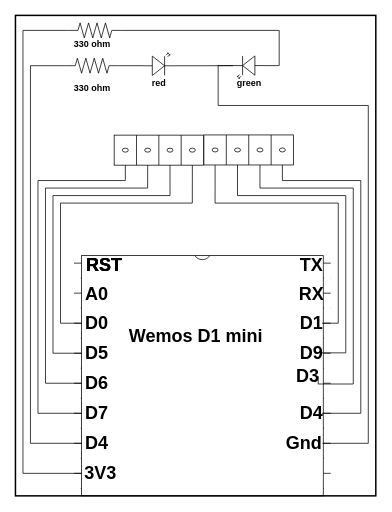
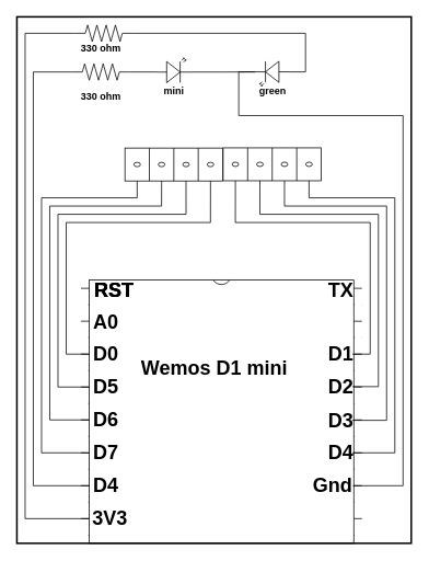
  <mxCell id="0" />
  <mxCell id="1" parent="0" />
  <mxCell id="2" value="IC" style="shadow=0;dashed=0;align=center;html=1;strokeWidth=1;shape=mxgraph.electrical.logic_gates.dual_inline_ic;labelNames=a,b,c,d,e,f,g,h,i,j,k,l,m,n,o,p,q,r,s,t;" parent="1" vertex="1"><mxGeometry x="98" y="340" width="342" height="320" as="geometry" /></mxCell>
  <mxCell id="3" value="" style="rounded=0;whiteSpace=wrap;html=1;strokeColor=none;" parent="1" vertex="1"><mxGeometry x="379.63" y="345" width="49" height="310" as="geometry" /></mxCell>
  <mxCell id="4" value="" style="rounded=0;whiteSpace=wrap;html=1;strokeColor=none;" parent="1" vertex="1"><mxGeometry x="109" y="345" width="49" height="310" as="geometry" /></mxCell>
  <mxCell id="5" value="" style="rounded=0;whiteSpace=wrap;html=1;strokeWidth=2;fillColor=none;" parent="1" vertex="1"><mxGeometry x="20" y="20" width="480" height="640" as="geometry" /></mxCell>
  <mxCell id="6" value="" style="pointerEvents=1;verticalLabelPosition=bottom;shadow=0;dashed=0;align=center;html=1;verticalAlign=top;shape=mxgraph.electrical.miscellaneous.terminal_board;rotation=90;" parent="1" vertex="1"><mxGeometry x="310.75" y="139.5" width="40" height="119.5" as="geometry" /></mxCell>
  <mxCell id="7" value="" style="pointerEvents=1;verticalLabelPosition=bottom;shadow=0;dashed=0;align=center;html=1;verticalAlign=top;shape=mxgraph.electrical.miscellaneous.terminal_board;rotation=90;" parent="1" vertex="1"><mxGeometry x="191" y="140" width="40" height="119" as="geometry" /></mxCell>
  <mxCell id="8" style="edgeStyle=orthogonalEdgeStyle;rounded=0;orthogonalLoop=1;jettySize=auto;html=1;exitX=1;exitY=0.57;exitDx=0;exitDy=0;exitPerimeter=0;entryX=1;entryY=0.57;entryDx=0;entryDy=0;entryPerimeter=0;endArrow=none;endFill=0;" parent="1" source="9" target="10" edge="1"><mxGeometry relative="1" as="geometry"><Array as="points"><mxPoint x="271" y="87" /><mxPoint x="271" y="87" /></Array></mxGeometry></mxCell>
  <mxCell id="9" value="" style="verticalLabelPosition=bottom;shadow=0;dashed=0;align=center;html=1;verticalAlign=top;shape=mxgraph.electrical.opto_electronics.led_2;pointerEvents=1;" parent="1" vertex="1"><mxGeometry x="190" y="70" width="41" height="30" as="geometry" /></mxCell>
  <mxCell id="10" value="" style="verticalLabelPosition=bottom;shadow=0;dashed=0;align=center;html=1;verticalAlign=top;shape=mxgraph.electrical.opto_electronics.led_2;pointerEvents=1;rotation=-180;" parent="1" vertex="1"><mxGeometry x="310.25" y="74" width="41" height="30" as="geometry" /></mxCell>
  <mxCell id="11" value="TX" style="text;strokeColor=none;fillColor=none;html=1;fontSize=24;fontStyle=1;verticalAlign=middle;align=center;" parent="1" vertex="1"><mxGeometry x="399" y="340" width="29.25" height="25" as="geometry" /></mxCell>
- <mxCell id="12" value="RX" style="text;strokeColor=none;fillColor=none;html=1;fontSize=24;fontStyle=1;verticalAlign=middle;align=center;" parent="1" vertex="1"><mxGeometry x="399" y="380" width="29.25" height="21.5" as="geometry" /></mxCell>
  <mxCell id="13" style="edgeStyle=orthogonalEdgeStyle;rounded=0;orthogonalLoop=1;jettySize=auto;html=1;exitX=1;exitY=0.5;exitDx=0;exitDy=0;entryX=1;entryY=0.875;entryDx=0;entryDy=0;entryPerimeter=0;endArrow=none;endFill=0;" edge="1" parent="1" source="14" target="6"><mxGeometry relative="1" as="geometry"><Array as="points"><mxPoint x="450" y="430" /><mxPoint x="450" y="270" /><mxPoint x="286" y="270" /></Array></mxGeometry></mxCell>
  <mxCell id="14" value="D1&lt;span style=&quot;color: rgba(0 , 0 , 0 , 0) ; font-family: monospace ; font-size: 0px ; font-weight: 400&quot;&gt;%3CmxGraphModel%3E%3Croot%3E%3CmxCell%20id%3D%220%22%2F%3E%3CmxCell%20id%3D%221%22%20parent%3D%220%22%2F%3E%3CmxCell%20id%3D%222%22%20value%3D%22TX%22%20style%3D%22text%3BstrokeColor%3Dnone%3BfillColor%3Dnone%3Bhtml%3D1%3BfontSize%3D24%3BfontStyle%3D1%3BverticalAlign%3Dmiddle%3Balign%3Dcenter%3B%22%20vertex%3D%221%22%20parent%3D%221%22%3E%3CmxGeometry%20x%3D%22120%22%20y%3D%22480%22%20width%3D%2229.25%22%20height%3D%2225%22%20as%3D%22geometry%22%2F%3E%3C%2FmxCell%3E%3C%2Froot%3E%3C%2FmxGraphModel%3E&lt;/span&gt;" style="text;strokeColor=none;fillColor=none;html=1;fontSize=24;fontStyle=1;verticalAlign=middle;align=center;" parent="1" vertex="1"><mxGeometry x="399" y="417.5" width="29.25" height="25" as="geometry" /></mxCell>
  <mxCell id="15" style="edgeStyle=orthogonalEdgeStyle;rounded=0;orthogonalLoop=1;jettySize=auto;html=1;exitX=1;exitY=0.5;exitDx=0;exitDy=0;entryX=1;entryY=0.625;entryDx=0;entryDy=0;entryPerimeter=0;endArrow=none;endFill=0;" edge="1" parent="1" source="16" target="6"><mxGeometry relative="1" as="geometry"><Array as="points"><mxPoint x="460" y="470" /><mxPoint x="460" y="260" /><mxPoint x="316" y="260" /></Array></mxGeometry></mxCell>
- <mxCell id="16" value="D9" style="text;strokeColor=none;fillColor=none;html=1;fontSize=24;fontStyle=1;verticalAlign=middle;align=center;" parent="1" vertex="1"><mxGeometry x="399" y="457" width="29.25" height="25" as="geometry" /></mxCell>
+ <mxCell id="16" value="D2" style="text;strokeColor=none;fillColor=none;html=1;fontSize=24;fontStyle=1;verticalAlign=middle;align=center;" parent="1" vertex="1"><mxGeometry x="399" y="457" width="29.25" height="25" as="geometry" /></mxCell>
  <mxCell id="17" style="edgeStyle=orthogonalEdgeStyle;rounded=0;orthogonalLoop=1;jettySize=auto;html=1;exitX=1;exitY=0.5;exitDx=0;exitDy=0;entryX=1;entryY=0.375;entryDx=0;entryDy=0;entryPerimeter=0;endArrow=none;endFill=0;" edge="1" parent="1" source="18" target="6"><mxGeometry relative="1" as="geometry"><Array as="points"><mxPoint x="470" y="511" /><mxPoint x="470" y="250" /><mxPoint x="346" y="250" /></Array></mxGeometry></mxCell>
- <mxCell id="18" value="D3" style="text;strokeColor=none;fillColor=none;html=1;fontSize=24;fontStyle=1;verticalAlign=middle;align=center;" parent="1" vertex="1"><mxGeometry x="394" y="488" width="29.25" height="25" as="geometry" /></mxCell>
+ <mxCell id="18" value="D3" style="text;strokeColor=none;fillColor=none;html=1;fontSize=24;fontStyle=1;verticalAlign=middle;align=center;" parent="1" vertex="1"><mxGeometry x="399" y="498" width="29.25" height="25" as="geometry" /></mxCell>
  <mxCell id="19" style="edgeStyle=orthogonalEdgeStyle;rounded=0;orthogonalLoop=1;jettySize=auto;html=1;exitX=1;exitY=0.5;exitDx=0;exitDy=0;entryX=1;entryY=0.125;entryDx=0;entryDy=0;entryPerimeter=0;endArrow=none;endFill=0;" edge="1" parent="1" source="20" target="6"><mxGeometry relative="1" as="geometry"><Array as="points"><mxPoint x="480" y="550" /><mxPoint x="480" y="240" /><mxPoint x="376" y="240" /></Array></mxGeometry></mxCell>
  <mxCell id="20" value="D4&lt;span style=&quot;color: rgba(0 , 0 , 0 , 0) ; font-family: monospace ; font-size: 0px ; font-weight: 400&quot;&gt;%3CmxGraphModel%3E%3Croot%3E%3CmxCell%20id%3D%220%22%2F%3E%3CmxCell%20id%3D%221%22%20parent%3D%220%22%2F%3E%3CmxCell%20id%3D%222%22%20value%3D%22TX%22%20style%3D%22text%3BstrokeColor%3Dnone%3BfillColor%3Dnone%3Bhtml%3D1%3BfontSize%3D24%3BfontStyle%3D1%3BverticalAlign%3Dmiddle%3Balign%3Dcenter%3B%22%20vertex%3D%221%22%20parent%3D%221%22%3E%3CmxGeometry%20x%3D%22120%22%20y%3D%22480%22%20width%3D%2229.25%22%20height%3D%2225%22%20as%3D%22geometry%22%2F%3E%3C%2FmxCell%3E%3C%2Froot%3E%3C%2FmxGraphModel%3E&lt;/span&gt;" style="text;strokeColor=none;fillColor=none;html=1;fontSize=24;fontStyle=1;verticalAlign=middle;align=center;" parent="1" vertex="1"><mxGeometry x="399" y="537.5" width="29.25" height="25" as="geometry" /></mxCell>
  <mxCell id="21" style="edgeStyle=orthogonalEdgeStyle;rounded=0;orthogonalLoop=1;jettySize=auto;html=1;exitX=1;exitY=0.5;exitDx=0;exitDy=0;entryX=1;entryY=0.57;entryDx=0;entryDy=0;entryPerimeter=0;endArrow=none;endFill=0;" edge="1" parent="1" source="22" target="10"><mxGeometry relative="1" as="geometry"><Array as="points"><mxPoint x="490" y="590" /><mxPoint x="490" y="140" /><mxPoint x="290" y="140" /><mxPoint x="290" y="87" /></Array></mxGeometry></mxCell>
  <mxCell id="22" value="Gnd" style="text;strokeColor=none;fillColor=none;html=1;fontSize=24;fontStyle=1;verticalAlign=middle;align=center;" parent="1" vertex="1"><mxGeometry x="379" y="577.5" width="50" height="25" as="geometry" /></mxCell>
  <mxCell id="23" value="RST" style="text;strokeColor=none;fillColor=none;html=1;fontSize=24;fontStyle=1;verticalAlign=middle;align=center;" parent="1" vertex="1"><mxGeometry x="108.12" y="340" width="59.25" height="25" as="geometry" /></mxCell>
  <mxCell id="24" value="A0&lt;span style=&quot;color: rgba(0 , 0 , 0 , 0) ; font-family: monospace ; font-size: 0px ; font-weight: 400&quot;&gt;%3CmxGraphModel%3E%3Croot%3E%3CmxCell%20id%3D%220%22%2F%3E%3CmxCell%20id%3D%221%22%20parent%3D%220%22%2F%3E%3CmxCell%20id%3D%222%22%20value%3D%22TX%22%20style%3D%22text%3BstrokeColor%3Dnone%3BfillColor%3Dnone%3Bhtml%3D1%3BfontSize%3D24%3BfontStyle%3D1%3BverticalAlign%3Dmiddle%3Balign%3Dcenter%3B%22%20vertex%3D%221%22%20parent%3D%221%22%3E%3CmxGeometry%20x%3D%22120%22%20y%3D%22480%22%20width%3D%2229.25%22%20height%3D%2225%22%20as%3D%22geometry%22%2F%3E%3C%2FmxCell%3E%3C%2Froot%3E%3C%2FmxGraphModel%3E&lt;/span&gt;" style="text;strokeColor=none;fillColor=none;html=1;fontSize=24;fontStyle=1;verticalAlign=middle;align=center;" parent="1" vertex="1"><mxGeometry x="108.12" y="378.25" width="39.25" height="25" as="geometry" /></mxCell>
  <mxCell id="25" style="edgeStyle=orthogonalEdgeStyle;rounded=0;orthogonalLoop=1;jettySize=auto;html=1;exitX=0;exitY=0.5;exitDx=0;exitDy=0;entryX=1;entryY=0.125;entryDx=0;entryDy=0;entryPerimeter=0;endArrow=none;endFill=0;" edge="1" parent="1" source="26" target="7"><mxGeometry relative="1" as="geometry"><Array as="points"><mxPoint x="80" y="430" /><mxPoint x="80" y="270" /><mxPoint x="256" y="270" /></Array></mxGeometry></mxCell>
  <mxCell id="26" value="D0" style="text;strokeColor=none;fillColor=none;html=1;fontSize=24;fontStyle=1;verticalAlign=middle;align=center;" parent="1" vertex="1"><mxGeometry x="108.12" y="417.5" width="39.25" height="25" as="geometry" /></mxCell>
  <mxCell id="27" style="edgeStyle=orthogonalEdgeStyle;rounded=0;orthogonalLoop=1;jettySize=auto;html=1;exitX=0;exitY=0.5;exitDx=0;exitDy=0;entryX=1;entryY=0.375;entryDx=0;entryDy=0;entryPerimeter=0;endArrow=none;endFill=0;" edge="1" parent="1" source="28" target="7"><mxGeometry relative="1" as="geometry"><Array as="points"><mxPoint x="70" y="470" /><mxPoint x="70" y="260" /><mxPoint x="226" y="260" /></Array></mxGeometry></mxCell>
  <mxCell id="28" value="D5" style="text;strokeColor=none;fillColor=none;html=1;fontSize=24;fontStyle=1;verticalAlign=middle;align=center;" parent="1" vertex="1"><mxGeometry x="108.12" y="457.5" width="39.25" height="25" as="geometry" /></mxCell>
  <mxCell id="29" style="edgeStyle=orthogonalEdgeStyle;rounded=0;orthogonalLoop=1;jettySize=auto;html=1;exitX=0;exitY=0.5;exitDx=0;exitDy=0;entryX=1;entryY=0.625;entryDx=0;entryDy=0;entryPerimeter=0;endArrow=none;endFill=0;" edge="1" parent="1" source="30" target="7"><mxGeometry relative="1" as="geometry"><Array as="points"><mxPoint x="60" y="510" /><mxPoint x="60" y="250" /><mxPoint x="196" y="250" /></Array></mxGeometry></mxCell>
  <mxCell id="30" value="D6" style="text;strokeColor=none;fillColor=none;html=1;fontSize=24;fontStyle=1;verticalAlign=middle;align=center;" parent="1" vertex="1"><mxGeometry x="108.12" y="497.5" width="39.25" height="25" as="geometry" /></mxCell>
  <mxCell id="31" style="edgeStyle=orthogonalEdgeStyle;rounded=0;orthogonalLoop=1;jettySize=auto;html=1;exitX=0;exitY=0.5;exitDx=0;exitDy=0;entryX=1;entryY=0.875;entryDx=0;entryDy=0;entryPerimeter=0;endArrow=none;endFill=0;" edge="1" parent="1" source="32" target="7"><mxGeometry relative="1" as="geometry"><Array as="points"><mxPoint x="50" y="550" /><mxPoint x="50" y="240" /><mxPoint x="166" y="240" /></Array></mxGeometry></mxCell>
  <mxCell id="32" value="D7" style="text;strokeColor=none;fillColor=none;html=1;fontSize=24;fontStyle=1;verticalAlign=middle;align=center;" parent="1" vertex="1"><mxGeometry x="108.12" y="537.5" width="39.25" height="25" as="geometry" /></mxCell>
  <mxCell id="33" style="edgeStyle=orthogonalEdgeStyle;rounded=0;orthogonalLoop=1;jettySize=auto;html=1;exitX=0;exitY=0.5;exitDx=0;exitDy=0;entryX=0;entryY=0.5;entryDx=0;entryDy=0;entryPerimeter=0;endArrow=none;endFill=0;" edge="1" parent="1" source="34" target="40"><mxGeometry relative="1" as="geometry"><Array as="points"><mxPoint x="40" y="590" /><mxPoint x="40" y="87" /></Array></mxGeometry></mxCell>
  <mxCell id="34" value="D4" style="text;strokeColor=none;fillColor=none;html=1;fontSize=24;fontStyle=1;verticalAlign=middle;align=center;" parent="1" vertex="1"><mxGeometry x="108.12" y="577.5" width="39.25" height="25" as="geometry" /></mxCell>
  <mxCell id="35" style="edgeStyle=orthogonalEdgeStyle;rounded=0;orthogonalLoop=1;jettySize=auto;html=1;exitX=0;exitY=0.5;exitDx=0;exitDy=0;entryX=0;entryY=0.5;entryDx=0;entryDy=0;entryPerimeter=0;endArrow=none;endFill=0;" edge="1" parent="1" source="36" target="38"><mxGeometry relative="1" as="geometry"><Array as="points"><mxPoint x="30" y="630" /><mxPoint x="30" y="40" /></Array></mxGeometry></mxCell>
  <mxCell id="36" value="3V3" style="text;strokeColor=none;fillColor=none;html=1;fontSize=24;fontStyle=1;verticalAlign=middle;align=center;" parent="1" vertex="1"><mxGeometry x="108.12" y="617.5" width="49.25" height="25" as="geometry" /></mxCell>
  <mxCell id="37" style="edgeStyle=orthogonalEdgeStyle;rounded=0;orthogonalLoop=1;jettySize=auto;html=1;exitX=1;exitY=0.5;exitDx=0;exitDy=0;exitPerimeter=0;entryX=0;entryY=0.57;entryDx=0;entryDy=0;entryPerimeter=0;endArrow=none;endFill=0;" parent="1" source="38" target="10" edge="1"><mxGeometry relative="1" as="geometry" /></mxCell>
  <mxCell id="38" value="" style="pointerEvents=1;verticalLabelPosition=bottom;shadow=0;dashed=0;align=center;html=1;verticalAlign=top;shape=mxgraph.electrical.resistors.resistor_2;" parent="1" vertex="1"><mxGeometry x="90.63" y="30" width="70.37" height="20" as="geometry" /></mxCell>
  <mxCell id="39" style="edgeStyle=orthogonalEdgeStyle;rounded=0;orthogonalLoop=1;jettySize=auto;html=1;exitX=1;exitY=0.5;exitDx=0;exitDy=0;exitPerimeter=0;entryX=0;entryY=0.57;entryDx=0;entryDy=0;entryPerimeter=0;endArrow=none;endFill=0;" parent="1" source="40" target="9" edge="1"><mxGeometry relative="1" as="geometry" /></mxCell>
  <mxCell id="40" value="" style="pointerEvents=1;verticalLabelPosition=bottom;shadow=0;dashed=0;align=center;html=1;verticalAlign=top;shape=mxgraph.electrical.resistors.resistor_2;" parent="1" vertex="1"><mxGeometry x="87" y="77" width="70.37" height="20" as="geometry" /></mxCell>
  <mxCell id="41" value="330 ohm" style="text;strokeColor=none;fillColor=none;html=1;fontSize=12;fontStyle=1;verticalAlign=middle;align=center;" parent="1" vertex="1"><mxGeometry x="94.685" y="45" width="55" height="25" as="geometry" /></mxCell>
  <mxCell id="42" value="green" style="text;strokeColor=none;fillColor=none;html=1;fontSize=12;fontStyle=1;verticalAlign=middle;align=center;" parent="1" vertex="1"><mxGeometry x="303.25" y="97" width="55" height="25" as="geometry" /></mxCell>
- <mxCell id="43" value="red" style="text;strokeColor=none;fillColor=none;html=1;fontSize=12;fontStyle=1;verticalAlign=middle;align=center;" parent="1" vertex="1"><mxGeometry x="183" y="97" width="55" height="25" as="geometry" /></mxCell>
+ <mxCell id="43" value="mini" style="text;strokeColor=none;fillColor=none;html=1;fontSize=12;fontStyle=1;verticalAlign=middle;align=center;" parent="1" vertex="1"><mxGeometry x="183" y="97" width="55" height="25" as="geometry" /></mxCell>
  <mxCell id="44" value="" style="rounded=0;whiteSpace=wrap;html=1;strokeColor=none;" parent="1" vertex="1"><mxGeometry x="87" y="355.5" width="20" height="20" as="geometry" /></mxCell>
  <mxCell id="45" value="" style="rounded=0;whiteSpace=wrap;html=1;strokeColor=none;" parent="1" vertex="1"><mxGeometry x="87" y="396.5" width="20" height="20" as="geometry" /></mxCell>
  <mxCell id="46" value="" style="rounded=0;whiteSpace=wrap;html=1;strokeColor=none;" parent="1" vertex="1"><mxGeometry x="87" y="438.5" width="20" height="20" as="geometry" /></mxCell>
  <mxCell id="47" value="" style="rounded=0;whiteSpace=wrap;html=1;strokeColor=none;" parent="1" vertex="1"><mxGeometry x="87" y="478.5" width="20" height="20" as="geometry" /></mxCell>
  <mxCell id="48" value="" style="rounded=0;whiteSpace=wrap;html=1;strokeColor=none;" parent="1" vertex="1"><mxGeometry x="87" y="517.5" width="20" height="20" as="geometry" /></mxCell>
  <mxCell id="49" value="" style="rounded=0;whiteSpace=wrap;html=1;strokeColor=none;" parent="1" vertex="1"><mxGeometry x="87" y="557.5" width="20" height="20" as="geometry" /></mxCell>
  <mxCell id="50" value="" style="rounded=0;whiteSpace=wrap;html=1;strokeColor=none;" parent="1" vertex="1"><mxGeometry x="87" y="598.5" width="20" height="20" as="geometry" /></mxCell>
  <mxCell id="51" value="" style="rounded=0;whiteSpace=wrap;html=1;strokeColor=none;" parent="1" vertex="1"><mxGeometry x="87" y="637.5" width="20" height="20" as="geometry" /></mxCell>
  <mxCell id="52" value="" style="rounded=0;whiteSpace=wrap;html=1;strokeColor=none;" parent="1" vertex="1"><mxGeometry x="431" y="355.5" width="9" height="20" as="geometry" /></mxCell>
  <mxCell id="53" value="" style="rounded=0;whiteSpace=wrap;html=1;strokeColor=none;" parent="1" vertex="1"><mxGeometry x="431" y="396.5" width="9" height="20" as="geometry" /></mxCell>
  <mxCell id="54" value="" style="rounded=0;whiteSpace=wrap;html=1;strokeColor=none;" parent="1" vertex="1"><mxGeometry x="431" y="438.5" width="20" height="20" as="geometry" /></mxCell>
  <mxCell id="55" value="" style="rounded=0;whiteSpace=wrap;html=1;strokeColor=none;" parent="1" vertex="1"><mxGeometry x="431" y="478.5" width="20" height="20" as="geometry" /></mxCell>
  <mxCell id="56" value="" style="rounded=0;whiteSpace=wrap;html=1;strokeColor=none;" parent="1" vertex="1"><mxGeometry x="431" y="517.5" width="20" height="20" as="geometry" /></mxCell>
  <mxCell id="57" value="" style="rounded=0;whiteSpace=wrap;html=1;strokeColor=none;" parent="1" vertex="1"><mxGeometry x="431" y="557.5" width="20" height="20" as="geometry" /></mxCell>
  <mxCell id="58" value="" style="rounded=0;whiteSpace=wrap;html=1;strokeColor=none;" parent="1" vertex="1"><mxGeometry x="431" y="598.5" width="20" height="20" as="geometry" /></mxCell>
  <mxCell id="59" value="" style="rounded=0;whiteSpace=wrap;html=1;strokeColor=none;" parent="1" vertex="1"><mxGeometry x="431" y="637.5" width="20" height="20" as="geometry" /></mxCell>
  <mxCell id="60" value="" style="rounded=0;whiteSpace=wrap;html=1;strokeColor=none;" parent="1" vertex="1"><mxGeometry x="260" y="490" width="20" height="20" as="geometry" /></mxCell>
  <mxCell id="61" value="Wemos D1 mini" style="text;strokeColor=none;fillColor=none;html=1;fontSize=24;fontStyle=1;verticalAlign=middle;align=center;" parent="1" vertex="1"><mxGeometry x="245.75" y="435.5" width="29.25" height="25" as="geometry" /></mxCell>
  <mxCell id="62" value="330 ohm" style="text;strokeColor=none;fillColor=none;html=1;fontSize=12;fontStyle=1;verticalAlign=middle;align=center;" parent="1" vertex="1"><mxGeometry x="94.685" y="104" width="55" height="25" as="geometry" /></mxCell>
  <mxCell id="63" value="RST" style="text;strokeColor=none;fillColor=none;html=1;fontSize=24;fontStyle=1;verticalAlign=middle;align=center;" parent="1" vertex="1"><mxGeometry x="108.12" y="340" width="59.25" height="25" as="geometry" /></mxCell>
  <mxCell id="64" value="RST" style="text;strokeColor=none;fillColor=none;html=1;fontSize=24;fontStyle=1;verticalAlign=middle;align=center;" parent="1" vertex="1"><mxGeometry x="108.12" y="340" width="59.25" height="25" as="geometry" /></mxCell>
